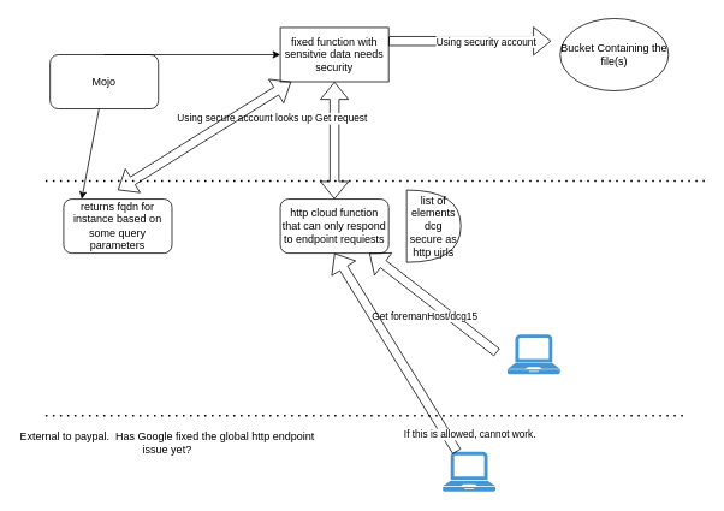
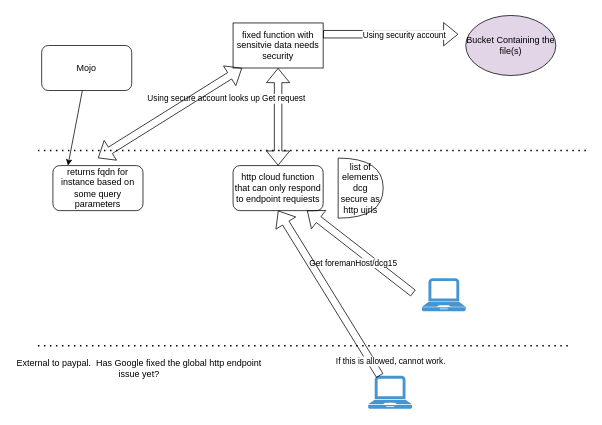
  <mxCell id="0" />
  <mxCell id="1" parent="0" />
  <mxCell id="2" value="fixed function with sensitvie data needs security" style="rounded=0;whiteSpace=wrap;html=1;" parent="1" vertex="1"><mxGeometry x="310" y="30" width="120" height="60" as="geometry" /></mxCell>
  <mxCell id="3" value="http cloud function that can only respond to endpoint requiests" style="rounded=1;whiteSpace=wrap;html=1;" parent="1" vertex="1"><mxGeometry x="310" y="220" width="120" height="60" as="geometry" /></mxCell>
  <mxCell id="4" value="Get foremanHost/dcg15" style="shape=flexArrow;endArrow=classic;html=1;" parent="1" target="3" edge="1"><mxGeometry x="-0.021" y="18" width="50" height="50" relative="1" as="geometry"><mxPoint x="550" y="390" as="sourcePoint" /><mxPoint x="600" y="340" as="targetPoint" /><mxPoint x="1" as="offset" /></mxGeometry></mxCell>
  <mxCell id="5" value="" style="shape=flexArrow;endArrow=classic;startArrow=classic;html=1;exitX=0.5;exitY=0;exitDx=0;exitDy=0;" parent="1" source="3" target="2" edge="1"><mxGeometry width="50" height="50" relative="1" as="geometry"><mxPoint x="380" y="170" as="sourcePoint" /><mxPoint x="430" y="120" as="targetPoint" /></mxGeometry></mxCell>
  <mxCell id="6" value="Using secure account looks up Get request" style="edgeLabel;html=1;align=center;verticalAlign=middle;resizable=0;points=[];" parent="5" vertex="1" connectable="0"><mxGeometry x="-0.415" y="-4" relative="1" as="geometry"><mxPoint x="-74" y="-52" as="offset" /></mxGeometry></mxCell>
  <mxCell id="7" value="" style="shape=flexArrow;endArrow=classic;html=1;exitX=1;exitY=0.25;exitDx=0;exitDy=0;" parent="1" source="2" edge="1"><mxGeometry width="50" height="50" relative="1" as="geometry"><mxPoint x="620" y="90" as="sourcePoint" /><mxPoint x="610" y="45" as="targetPoint" /></mxGeometry></mxCell>
  <mxCell id="8" value="Using security account" style="edgeLabel;html=1;align=center;verticalAlign=middle;resizable=0;points=[];" parent="7" vertex="1" connectable="0"><mxGeometry x="0.189" relative="1" as="geometry"><mxPoint as="offset" /></mxGeometry></mxCell>
- <mxCell id="9" value="Bucket Containing the file(s)" style="ellipse;whiteSpace=wrap;html=1;" parent="1" vertex="1"><mxGeometry x="620" y="20" width="120" height="80" as="geometry" /></mxCell>
+ <mxCell id="9" value="Bucket Containing the file(s)" style="ellipse;whiteSpace=wrap;html=1;fillColor=#e1d5e7;" parent="1" vertex="1"><mxGeometry x="620" y="20" width="120" height="80" as="geometry" /></mxCell>
  <mxCell id="10" value="list of elements dcg secure as http ujrls" style="shape=or;whiteSpace=wrap;html=1;" parent="1" vertex="1"><mxGeometry x="450" y="210" width="60" height="80" as="geometry" /></mxCell>
  <mxCell id="11" value="" style="pointerEvents=1;shadow=0;dashed=0;html=1;strokeColor=none;fillColor=#4495D1;labelPosition=center;verticalLabelPosition=bottom;verticalAlign=top;align=center;outlineConnect=0;shape=mxgraph.veeam.laptop;" parent="1" vertex="1"><mxGeometry x="561.6" y="370" width="58.4" height="44" as="geometry" /></mxCell>
  <mxCell id="12" value="" style="shape=flexArrow;endArrow=classic;startArrow=classic;html=1;" edge="1" parent="1" target="2"><mxGeometry width="50" height="50" relative="1" as="geometry"><mxPoint x="130" y="210" as="sourcePoint" /><mxPoint x="130" y="130" as="targetPoint" /></mxGeometry></mxCell>
  <mxCell id="13" value="returns fqdn for instance based on some query parameters" style="rounded=1;whiteSpace=wrap;html=1;" vertex="1" parent="1"><mxGeometry x="70" y="220" width="120" height="60" as="geometry" /></mxCell>
  <mxCell id="14" value="" style="endArrow=none;dashed=1;html=1;dashPattern=1 3;strokeWidth=2;" edge="1" parent="1"><mxGeometry width="50" height="50" relative="1" as="geometry"><mxPoint x="50" y="200" as="sourcePoint" /><mxPoint x="780" y="200" as="targetPoint" /></mxGeometry></mxCell>
  <mxCell id="15" value="Mojo" style="rounded=1;whiteSpace=wrap;html=1;" vertex="1" parent="1"><mxGeometry x="55" y="60" width="120" height="60" as="geometry" /></mxCell>
  <mxCell id="16" value="" style="endArrow=classic;html=1;" edge="1" parent="1" source="15"><mxGeometry width="50" height="50" relative="1" as="geometry"><mxPoint x="110" y="420" as="sourcePoint" /><mxPoint x="90" y="220" as="targetPoint" /></mxGeometry></mxCell>
- <mxCell id="17" value="" style="endArrow=classic;html=1;entryX=0;entryY=0.5;entryDx=0;entryDy=0;exitX=0.5;exitY=0;exitDx=0;exitDy=0;" edge="1" parent="1" source="15" target="2"><mxGeometry width="50" height="50" relative="1" as="geometry"><mxPoint x="70" y="170" as="sourcePoint" /><mxPoint x="160" y="400" as="targetPoint" /></mxGeometry></mxCell>
  <mxCell id="18" value="" style="endArrow=none;dashed=1;html=1;dashPattern=1 3;strokeWidth=2;" edge="1" parent="1"><mxGeometry width="50" height="50" relative="1" as="geometry"><mxPoint x="50" y="460" as="sourcePoint" /><mxPoint x="760" y="460" as="targetPoint" /></mxGeometry></mxCell>
  <mxCell id="19" value="External to paypal.&amp;nbsp; Has Google fixed the global http endpoint issue yet?" style="text;html=1;strokeColor=none;fillColor=none;align=center;verticalAlign=middle;whiteSpace=wrap;rounded=0;" vertex="1" parent="1"><mxGeometry x="20" y="480" width="330" height="20" as="geometry" /></mxCell>
  <mxCell id="20" value="" style="pointerEvents=1;shadow=0;dashed=0;html=1;strokeColor=none;fillColor=#4495D1;labelPosition=center;verticalLabelPosition=bottom;verticalAlign=top;align=center;outlineConnect=0;shape=mxgraph.veeam.laptop;" vertex="1" parent="1"><mxGeometry x="490" y="500" width="58.4" height="44" as="geometry" /></mxCell>
  <mxCell id="21" value="" style="shape=flexArrow;endArrow=classic;html=1;entryX=0.5;entryY=1;entryDx=0;entryDy=0;" edge="1" parent="1" source="20" target="3"><mxGeometry width="50" height="50" relative="1" as="geometry"><mxPoint x="290" y="380" as="sourcePoint" /><mxPoint x="340" y="330" as="targetPoint" /></mxGeometry></mxCell>
  <mxCell id="22" value="If this is allowed, cannot work." style="edgeLabel;html=1;align=center;verticalAlign=middle;resizable=0;points=[];" vertex="1" connectable="0" parent="21"><mxGeometry x="-0.458" y="-5" relative="1" as="geometry"><mxPoint x="46.04" y="42.21" as="offset" /></mxGeometry></mxCell>
